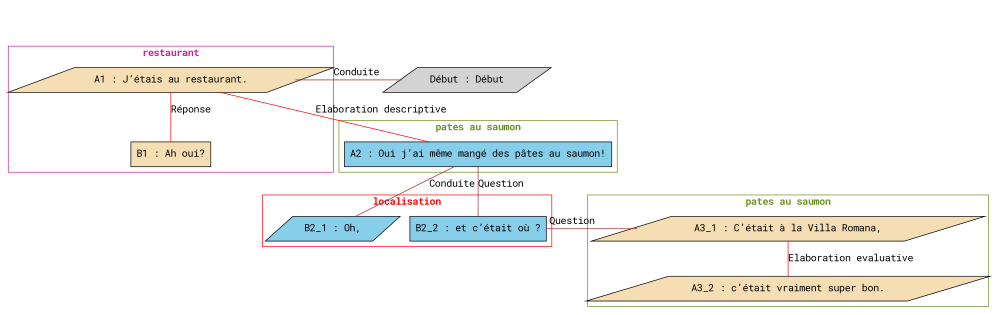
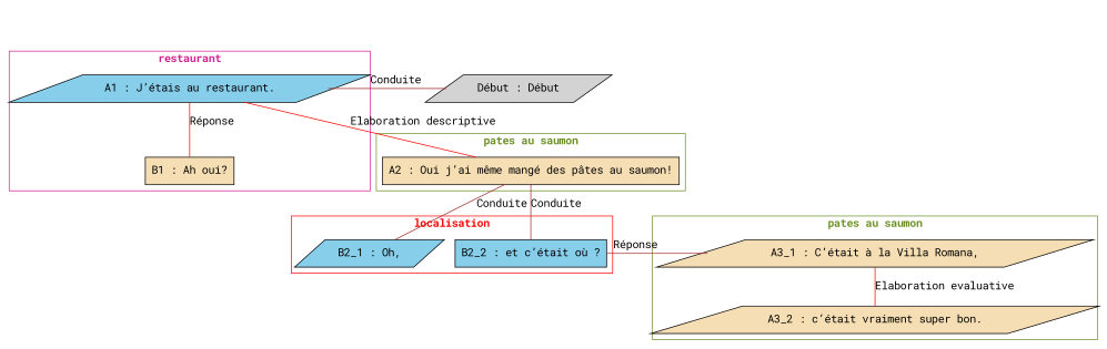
  digraph {
    fontname="Roboto Mono"
    newrank=true
    node [fillcolor=wheat fontname="Roboto Mono" shape=parallelogram style=filled]
    edge [color=brown dir=none fontname="Roboto Mono" weight=2]
-   n1 [label="A1 : J’étais au restaurant."]
+   n1 [fillcolor=skyblue label="A1 : J’étais au restaurant."]
    n2 [label="B1 : Ah oui?" shape=box]
-   n3 [fillcolor=skyblue label="A2 : Oui j’ai même mangé des pâtes au saumon!" shape=box]
+   n3 [label="A2 : Oui j’ai même mangé des pâtes au saumon!" shape=box]
    n4 [fillcolor=skyblue label="B2_1 : Oh,"]
    n5 [fillcolor=skyblue label="B2_2 : et c’était où ?" shape=box]
    n6 [label="A3_1 : C’était à la Villa Romana,"]
    n7 [label="A3_2 : c’était vraiment super bon."]
    zero [shape=box style=invis fillcolor=""]
    n9 [label="Début : Début" fillcolor=""]
    subgraph cluster_1 {
      color=violetred
      fontcolor=violetred
      label=<<B>restaurant</B>>
      n1
      n2
    }
    subgraph cluster_2 {
      color=olivedrab
      fontcolor=olivedrab
      label=<<B>pates au saumon</B>>
      n3
    }
    subgraph cluster_3 {
      color=red
      fontcolor=red
      label=<<B>localisation</B>>
      n4
      n5
    }
    subgraph cluster_4 {
      color=olivedrab
      fontcolor=olivedrab
      label=<<B>pates au saumon</B>>
      n6
      n7
    }
    n1 -> n2 [color=red label="Réponse"]
    n1 -> n3 [color=red label="Elaboration descriptive"]
    n3 -> n4 [label=Conduite]
-   n3 -> n5 [label=Question]
+   n3 -> n5 [label=Conduite]
    n3 -> n6 [style=invis weight=1 color="" dir=""]
-   n5 -> n6 [constraint=false label=Question weight=""]
+   n5 -> n6 [constraint=false label="Réponse" weight=""]
    n6 -> n7 [color=red label="Elaboration evaluative"]
    zero -> n1 [style=invis weight=1 color="" dir=""]
    zero -> n9 [style=invis color="" dir="" weight=""]
    n9 -> n1 [constraint=false label=Conduite weight=""]
  }
